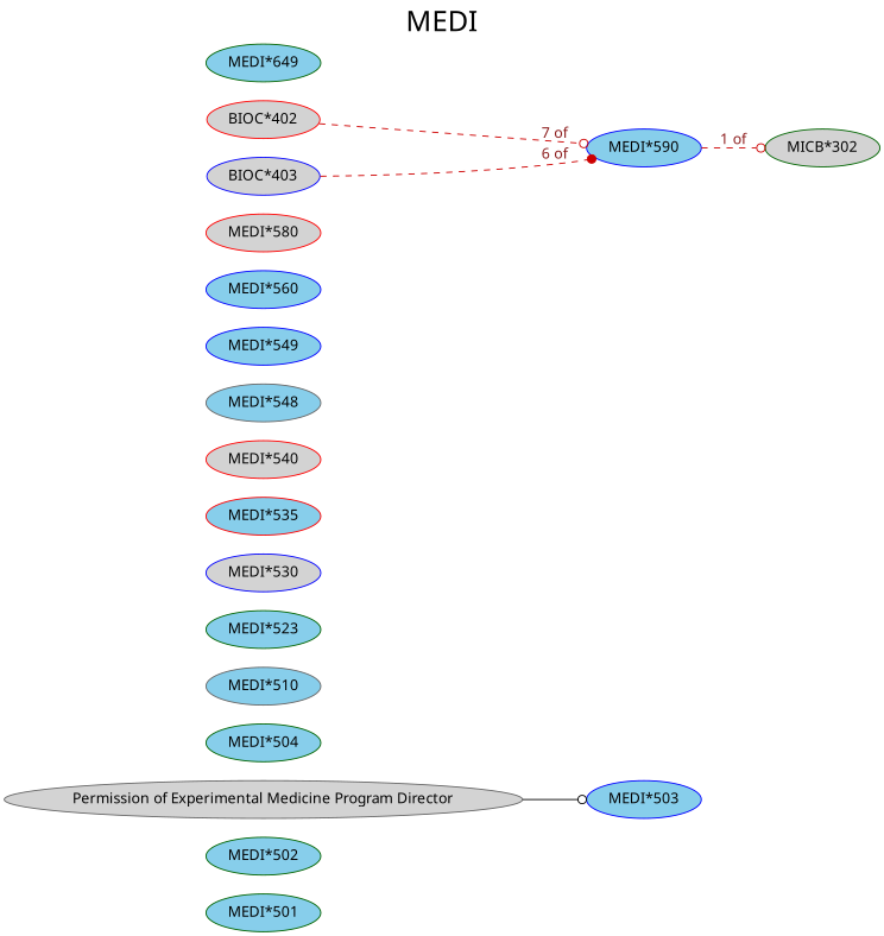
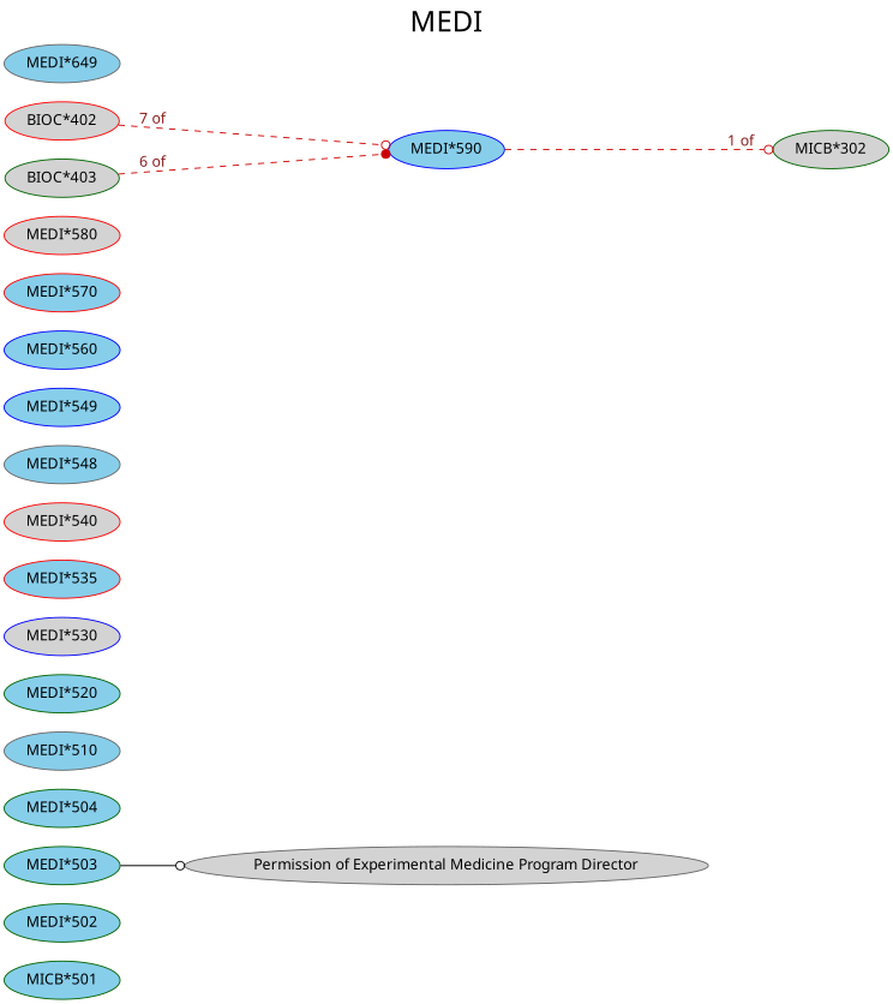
  digraph {
    fontname="Noto Sans"
    fontsize=27
    label=MEDI
    labelloc=t
    rankdir=LR
    node [color=darkgreen fillcolor=skyblue fontname="Noto Sans" style=filled]
    edge [arrowhead=odot fontname="Noto Sans" style=dashed color=red3 fontcolor=firebrick4]
-   "MEDI*501"
+   "MEDI*501" [label="MICB*501"]
    "MEDI*502"
    "Permission of Experimental Medicine Program Director" [color=gray40 fillcolor=lightgrey]
-   "MEDI*503" [color=blue]
+   "MEDI*503"
    "MEDI*504"
    "MEDI*510" [color=gray40]
-   "MEDI*520" [label="MEDI*523"]
+   "MEDI*520"
    "MEDI*530" [color=blue fillcolor=lightgrey]
    "MEDI*535" [color=red]
    "MEDI*540" [color=red fillcolor=lightgrey]
    "MEDI*548" [color=gray40]
    "MEDI*549" [color=blue]
    "MEDI*560" [color=blue]
+   "MEDI*570" [color=red]
    "MEDI*580" [color=red fillcolor=lightgrey]
    "MICB*302" [fillcolor=lightgrey]
    "MEDI*590" [color=blue]
    "BIOC*402" [color=red fillcolor=lightgrey]
-   "BIOC*403" [color=blue fillcolor=lightgrey]
-   "MEDI*649"
-   "Permission of Experimental Medicine Program Director" -> "MEDI*503" [style=solid color="" fontcolor=""]
+   "BIOC*403" [fillcolor=lightgrey]
+   "MEDI*649" [color=gray40]
+   "MEDI*503" -> "Permission of Experimental Medicine Program Director" [style=solid color="" fontcolor=""]
    "MEDI*590" -> "MICB*302" [label="1 of"]
    "BIOC*402" -> "MEDI*590" [label="7 of"]
    "BIOC*403" -> "MEDI*590" [arrowhead=dot label="6 of"]
  }
